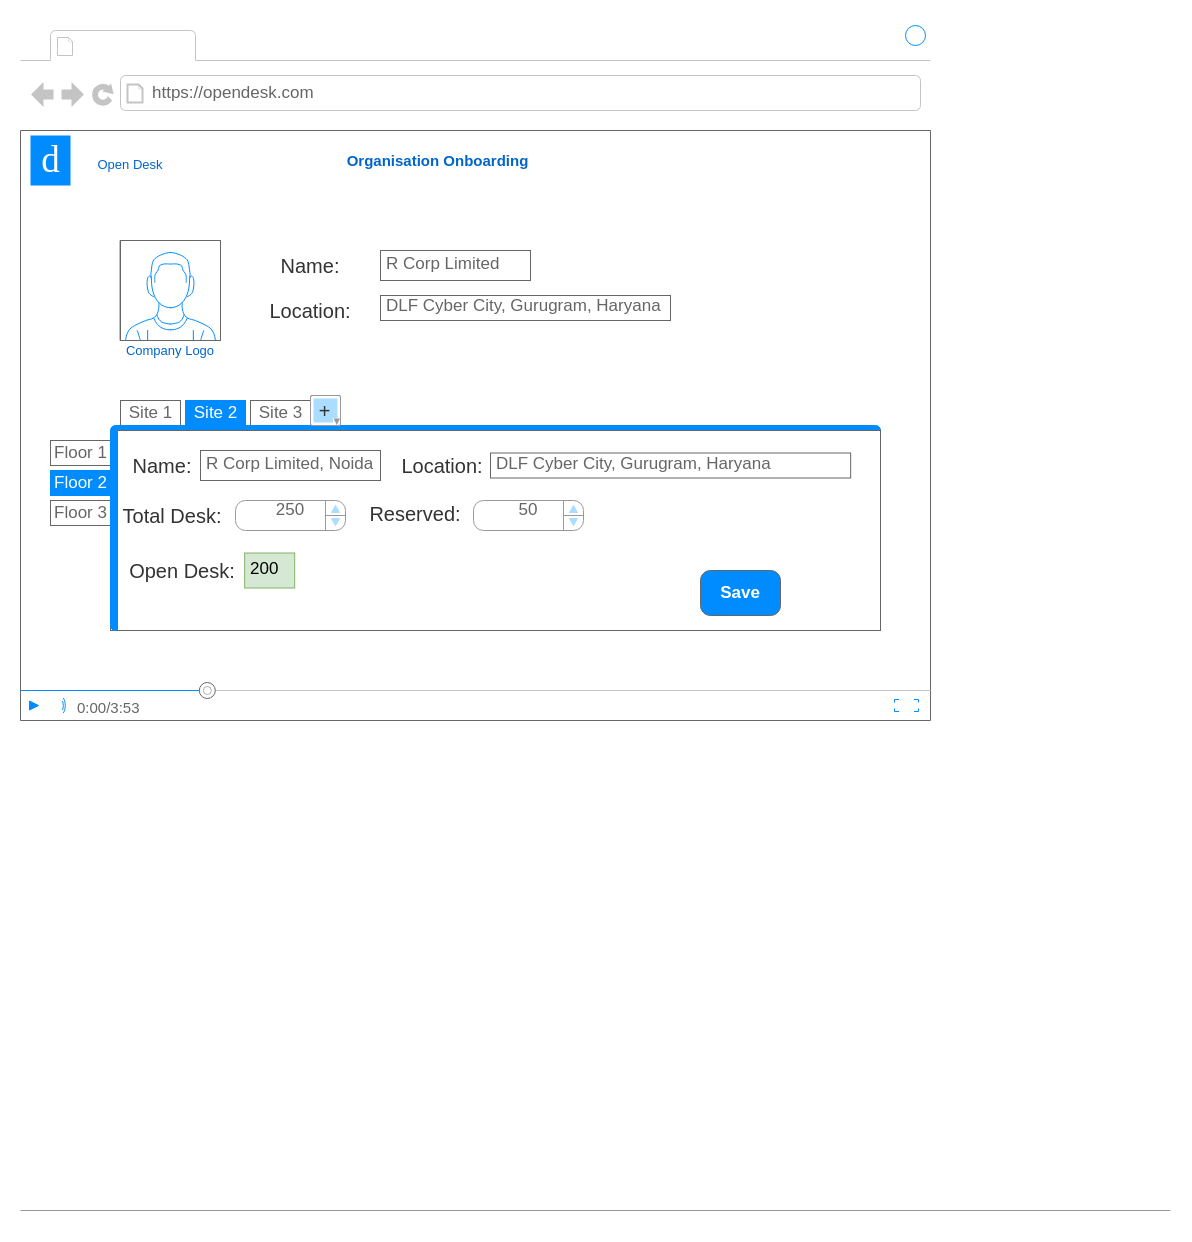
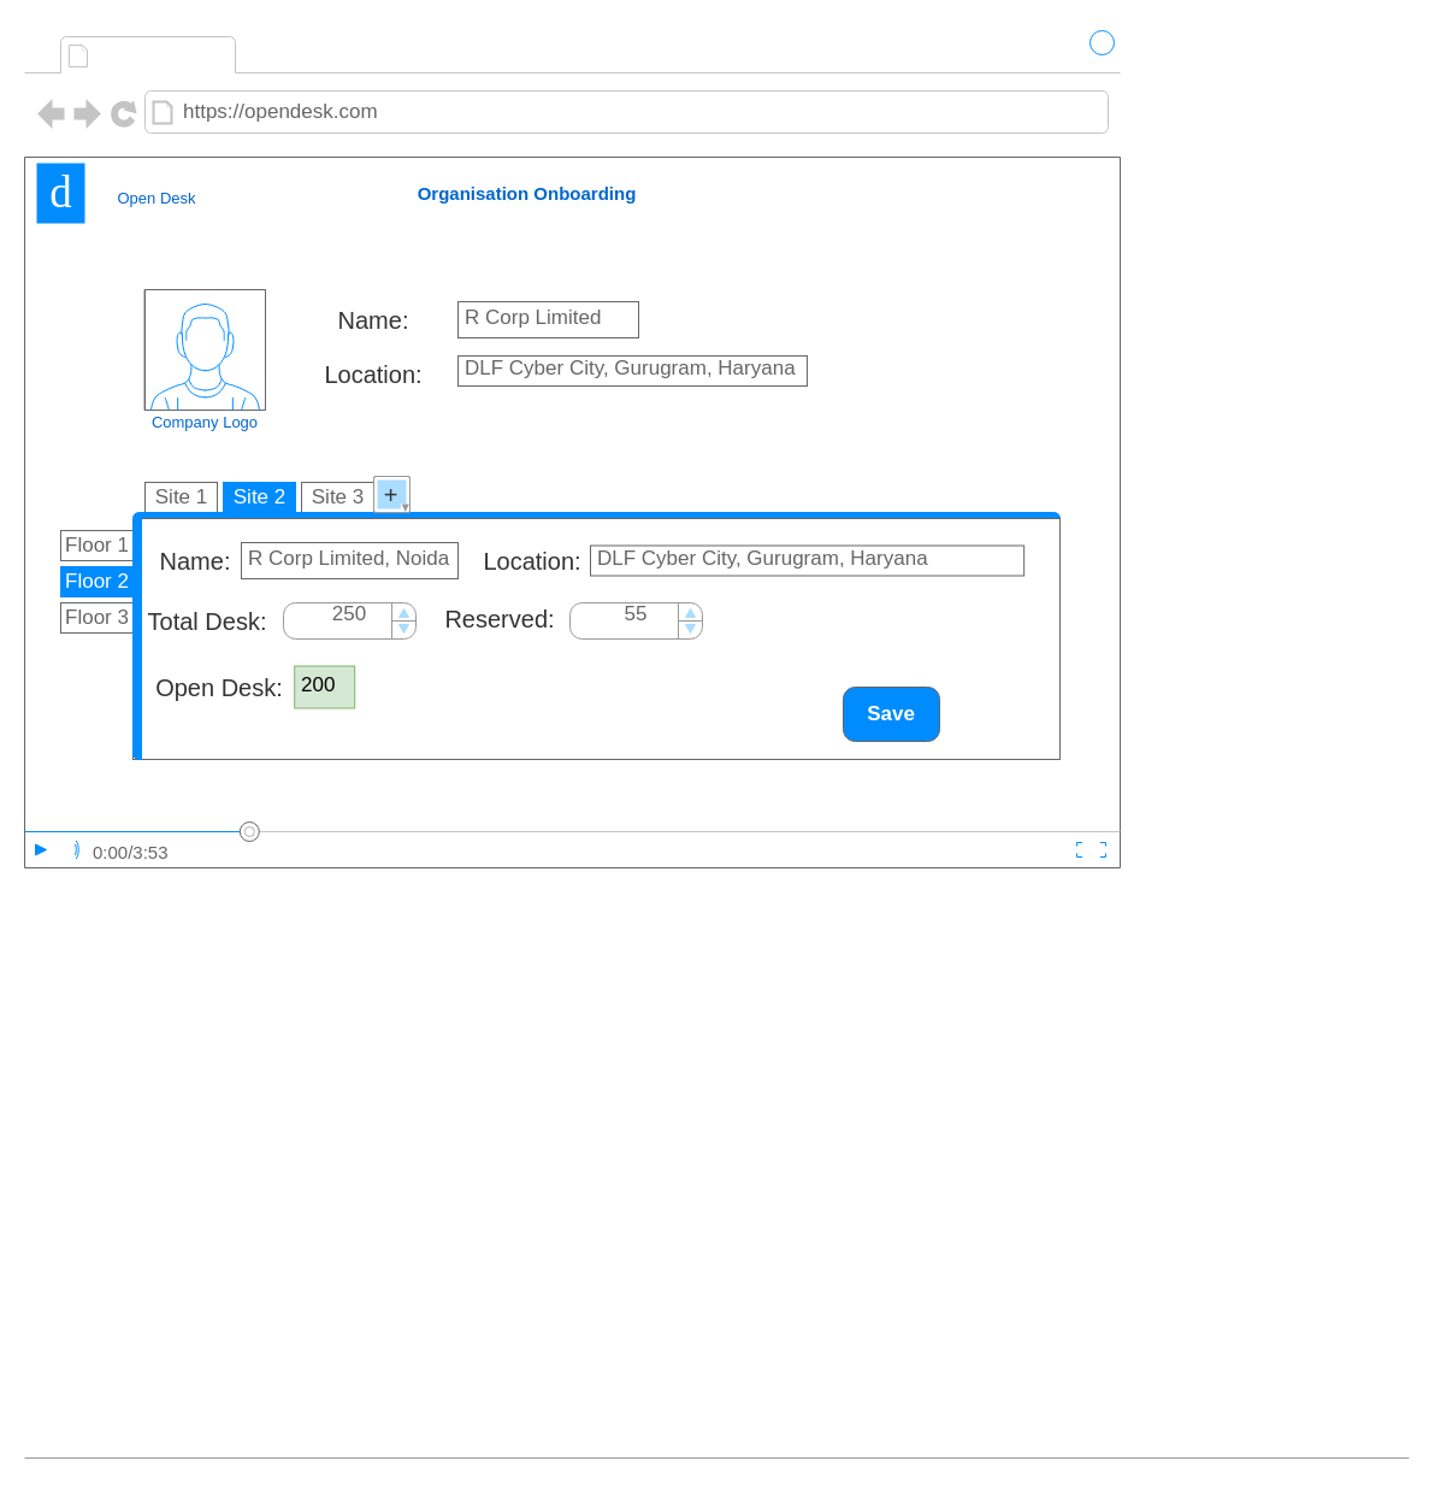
  <mxCell id="0" />
  <mxCell id="1" parent="0" />
  <mxCell id="2" value="" style="strokeWidth=1;shadow=0;dashed=0;align=center;html=1;shape=mxgraph.mockup.containers.browserWindow;rSize=0;strokeColor2=#008cff;strokeColor3=#c4c4c4;mainText=,;recursiveResize=0;strokeColor=#FFFFFF;fontColor=#FFFFFF;" parent="1" vertex="1"><mxGeometry x="20" y="20" width="910" height="1020" as="geometry" /></mxCell>
  <mxCell id="3" value="https://opendesk.com" style="strokeWidth=1;shadow=0;dashed=0;align=center;html=1;shape=mxgraph.mockup.containers.anchor;rSize=0;fontSize=17;fontColor=#666666;align=left;" parent="2" vertex="1"><mxGeometry x="130" y="60" width="250" height="26" as="geometry" /></mxCell>
  <mxCell id="4" value="" style="verticalLabelPosition=bottom;shadow=0;dashed=0;align=center;html=1;verticalAlign=top;strokeWidth=1;shape=mxgraph.mockup.containers.videoPlayer;strokeColor=#666666;strokeColor2=#008cff;strokeColor3=#c4c4c4;textColor=#666666;fillColor2=#008cff;barHeight=30;barPos=20;" parent="2" vertex="1"><mxGeometry y="110" width="910" height="590" as="geometry" /></mxCell>
  <mxCell id="5" value="Open Desk" style="text;html=1;strokeColor=none;fillColor=none;align=center;verticalAlign=middle;whiteSpace=wrap;rounded=0;fontSize=13;fontColor=#0066CC;" parent="2" vertex="1"><mxGeometry x="60" y="133.5" width="100" height="20" as="geometry" /></mxCell>
  <mxCell id="6" value="" style="verticalLabelPosition=bottom;shadow=0;dashed=0;align=center;html=1;verticalAlign=top;strokeWidth=1;shape=mxgraph.mockup.markup.line;strokeColor=#999999;fillColor=#008CFF;fontSize=13;fontColor=#0066CC;" parent="2" vertex="1"><mxGeometry y="1180" width="1150" height="20" as="geometry" /></mxCell>
  <mxCell id="7" value="d" style="text;html=1;align=center;verticalAlign=middle;resizable=0;points=[];autosize=1;fontSize=37;fontFamily=Tahoma;fillColor=#008CFF;fontColor=#FFFFFF;" parent="2" vertex="1"><mxGeometry x="10" y="115" width="40" height="50" as="geometry" /></mxCell>
  <mxCell id="8" value="&lt;b&gt;&lt;font style=&quot;font-size: 15px&quot;&gt;Organisation Onboarding&lt;/font&gt;&lt;/b&gt;" style="text;html=1;strokeColor=none;fillColor=none;align=center;verticalAlign=middle;whiteSpace=wrap;rounded=0;fontSize=13;fontColor=#0066CC;" parent="2" vertex="1"><mxGeometry x="325" y="130" width="185" height="20" as="geometry" /></mxCell>
  <mxCell id="9" value="" style="verticalLabelPosition=bottom;shadow=0;dashed=0;align=center;html=1;verticalAlign=top;strokeWidth=1;shape=mxgraph.mockup.containers.userMale;strokeColor=#666666;strokeColor2=#008cff;" parent="2" vertex="1"><mxGeometry x="100" y="220" width="100" height="100" as="geometry" /></mxCell>
  <mxCell id="10" value="Company Logo" style="text;html=1;strokeColor=none;fillColor=none;align=center;verticalAlign=middle;whiteSpace=wrap;rounded=0;fontSize=13;fontColor=#0066CC;" parent="2" vertex="1"><mxGeometry x="100" y="320" width="100" height="20" as="geometry" /></mxCell>
  <mxCell id="11" value="R Corp Limited" style="strokeWidth=1;shadow=0;dashed=0;align=center;html=1;shape=mxgraph.mockup.text.textBox;fontColor=#666666;align=left;fontSize=17;spacingLeft=4;spacingTop=-3;strokeColor=#666666;mainText=" parent="2" vertex="1"><mxGeometry x="360" y="230" width="150" height="30" as="geometry" /></mxCell>
  <mxCell id="12" value="&lt;font style=&quot;font-size: 20px&quot; color=&quot;#333333&quot;&gt;Name:&lt;/font&gt;" style="text;html=1;strokeColor=none;fillColor=none;align=center;verticalAlign=middle;whiteSpace=wrap;rounded=0;fontSize=13;fontColor=#0066CC;" parent="2" vertex="1"><mxGeometry x="240" y="235" width="100" height="20" as="geometry" /></mxCell>
  <mxCell id="13" value="&lt;font style=&quot;font-size: 20px&quot; color=&quot;#333333&quot;&gt;Location:&lt;/font&gt;" style="text;html=1;strokeColor=none;fillColor=none;align=center;verticalAlign=middle;whiteSpace=wrap;rounded=0;fontSize=13;fontColor=#0066CC;" parent="2" vertex="1"><mxGeometry x="240" y="280" width="100" height="20" as="geometry" /></mxCell>
  <mxCell id="14" value="DLF Cyber City, Gurugram, Haryana&amp;nbsp;" style="strokeWidth=1;shadow=0;dashed=0;align=center;html=1;shape=mxgraph.mockup.text.textBox;fontColor=#666666;align=left;fontSize=17;spacingLeft=4;spacingTop=-3;strokeColor=#666666;mainText=" parent="2" vertex="1"><mxGeometry x="360" y="275" width="290" height="25" as="geometry" /></mxCell>
  <mxCell id="15" value="" style="strokeWidth=1;shadow=0;dashed=0;align=center;html=1;shape=mxgraph.mockup.containers.marginRect2;rectMarginTop=32;strokeColor=#666666;gradientColor=none;" parent="2" vertex="1"><mxGeometry x="90" y="380" width="770" height="230" as="geometry" /></mxCell>
  <mxCell id="16" value="Site 1" style="strokeColor=inherit;fillColor=inherit;gradientColor=inherit;strokeWidth=1;shadow=0;dashed=0;align=center;html=1;shape=mxgraph.mockup.containers.rrect;rSize=0;fontSize=17;fontColor=#666666;gradientColor=none;" parent="15" vertex="1"><mxGeometry width="60" height="25" relative="1" as="geometry"><mxPoint x="10" as="offset" /></mxGeometry></mxCell>
  <mxCell id="17" value="Site 2" style="strokeWidth=1;shadow=0;dashed=0;align=center;html=1;shape=mxgraph.mockup.containers.rrect;rSize=0;fontSize=17;fontColor=#ffffff;strokeColor=#008cff;fillColor=#008cff;" parent="15" vertex="1"><mxGeometry width="60" height="25" relative="1" as="geometry"><mxPoint x="75" as="offset" /></mxGeometry></mxCell>
  <mxCell id="18" value="Site 3" style="strokeColor=inherit;fillColor=inherit;gradientColor=inherit;strokeWidth=1;shadow=0;dashed=0;align=center;html=1;shape=mxgraph.mockup.containers.rrect;rSize=0;fontSize=17;fontColor=#666666;gradientColor=none;" parent="15" vertex="1"><mxGeometry width="60" height="25" relative="1" as="geometry"><mxPoint x="140" as="offset" /></mxGeometry></mxCell>
  <mxCell id="19" value="" style="strokeWidth=1;shadow=0;dashed=0;align=center;html=1;shape=mxgraph.mockup.containers.topButton;rSize=5;strokeColor=#008cff;fillColor=#008cff;gradientColor=none;resizeWidth=1;movable=0;deletable=1;" parent="15" vertex="1"><mxGeometry width="770" height="7" relative="1" as="geometry"><mxPoint y="25" as="offset" /></mxGeometry></mxCell>
  <mxCell id="20" value="" style="strokeWidth=1;shadow=0;dashed=0;align=center;html=1;shape=mxgraph.mockup.containers.marginRect2;rectMarginLeft=67;strokeColor=#666666;gradientColor=none;" parent="15" vertex="1"><mxGeometry x="-60" y="30" width="830" height="200" as="geometry" /></mxCell>
  <mxCell id="21" value="Floor 1" style="strokeColor=inherit;fillColor=inherit;gradientColor=inherit;strokeWidth=1;shadow=0;dashed=0;align=center;html=1;shape=mxgraph.mockup.containers.rrect;rSize=0;fontSize=17;fontColor=#666666;" parent="20" vertex="1"><mxGeometry width="60" height="25" relative="1" as="geometry"><mxPoint y="10" as="offset" /></mxGeometry></mxCell>
  <mxCell id="22" value="Floor 2" style="strokeWidth=1;shadow=0;dashed=0;align=center;html=1;shape=mxgraph.mockup.containers.rrect;rSize=0;fontSize=17;fontColor=#ffffff;strokeColor=#008cff;fillColor=#008cff;" parent="20" vertex="1"><mxGeometry width="60" height="25" relative="1" as="geometry"><mxPoint y="40" as="offset" /></mxGeometry></mxCell>
  <mxCell id="23" value="Floor 3" style="strokeColor=inherit;fillColor=inherit;gradientColor=inherit;strokeWidth=1;shadow=0;dashed=0;align=center;html=1;shape=mxgraph.mockup.containers.rrect;rSize=0;fontSize=17;fontColor=#666666;" parent="20" vertex="1"><mxGeometry width="60" height="25" relative="1" as="geometry"><mxPoint y="70" as="offset" /></mxGeometry></mxCell>
  <mxCell id="24" value="" style="strokeWidth=1;shadow=0;dashed=0;align=center;html=1;shape=mxgraph.mockup.containers.leftButton;rSize=5;strokeColor=#008cff;fillColor=#008cff;resizeHeight=1;movable=0;deletable=0;" parent="20" vertex="1"><mxGeometry width="7" height="200" relative="1" as="geometry"><mxPoint x="60" as="offset" /></mxGeometry></mxCell>
  <mxCell id="25" value="&lt;font color=&quot;#333333&quot;&gt;&lt;span style=&quot;font-size: 20px&quot;&gt;Open Desk:&lt;/span&gt;&lt;/font&gt;" style="text;html=1;strokeColor=none;fillColor=none;align=center;verticalAlign=middle;whiteSpace=wrap;rounded=0;fontSize=13;fontColor=#0066CC;" parent="20" vertex="1"><mxGeometry x="69.999" y="130" width="124.194" height="20" as="geometry" /></mxCell>
  <mxCell id="26" value="200" style="strokeWidth=1;shadow=0;dashed=0;align=center;html=1;shape=mxgraph.mockup.text.textBox;align=left;fontSize=17;spacingLeft=4;spacingTop=-3;strokeColor=#82b366;mainText=;fillColor=#d5e8d4;" parent="20" vertex="1"><mxGeometry x="194.19" y="122.5" width="50" height="35" as="geometry" /></mxCell>
  <mxCell id="27" value="Save" style="strokeWidth=1;shadow=0;dashed=0;align=center;html=1;shape=mxgraph.mockup.buttons.button;strokeColor=#666666;fontColor=#ffffff;mainText=;buttonStyle=round;fontSize=17;fontStyle=1;fillColor=#008cff;whiteSpace=wrap;" parent="20" vertex="1"><mxGeometry x="650" y="140" width="80" height="45" as="geometry" /></mxCell>
  <mxCell id="28" value="" style="verticalLabelPosition=bottom;shadow=0;dashed=0;align=center;html=1;verticalAlign=top;strokeWidth=1;shape=mxgraph.mockup.forms.colorPicker;chosenColor=#aaddff;" parent="2" vertex="1"><mxGeometry x="290" y="375" width="30" height="30" as="geometry" /></mxCell>
  <mxCell id="29" value="&lt;font color=&quot;#333333&quot;&gt;&lt;span style=&quot;font-size: 20px&quot;&gt;+&lt;/span&gt;&lt;/font&gt;" style="text;html=1;strokeColor=none;fillColor=none;align=center;verticalAlign=middle;whiteSpace=wrap;rounded=0;fontSize=13;fontColor=#0066CC;" parent="2" vertex="1"><mxGeometry x="291.45" y="378" width="27.1" height="24" as="geometry" /></mxCell>
  <mxCell id="30" value="R Corp Limited, Noida" style="strokeWidth=1;shadow=0;dashed=0;align=center;html=1;shape=mxgraph.mockup.text.textBox;fontColor=#666666;align=left;fontSize=17;spacingLeft=4;spacingTop=-3;strokeColor=#666666;mainText=" parent="1" vertex="1"><mxGeometry x="200" y="450" width="180" height="30" as="geometry" /></mxCell>
  <mxCell id="31" value="&lt;font style=&quot;font-size: 20px&quot; color=&quot;#333333&quot;&gt;Name:&lt;/font&gt;" style="text;html=1;strokeColor=none;fillColor=none;align=center;verticalAlign=middle;whiteSpace=wrap;rounded=0;fontSize=13;fontColor=#0066CC;" parent="1" vertex="1"><mxGeometry x="99.999" y="455" width="124.194" height="20" as="geometry" /></mxCell>
  <mxCell id="32" value="&lt;font style=&quot;font-size: 20px&quot; color=&quot;#333333&quot;&gt;Location:&lt;/font&gt;" style="text;html=1;strokeColor=none;fillColor=none;align=center;verticalAlign=middle;whiteSpace=wrap;rounded=0;fontSize=13;fontColor=#0066CC;" parent="1" vertex="1"><mxGeometry x="379.997" y="455" width="124.194" height="20" as="geometry" /></mxCell>
  <mxCell id="33" value="DLF Cyber City, Gurugram, Haryana&amp;nbsp;" style="strokeWidth=1;shadow=0;dashed=0;align=center;html=1;shape=mxgraph.mockup.text.textBox;fontColor=#666666;align=left;fontSize=17;spacingLeft=4;spacingTop=-3;strokeColor=#666666;mainText=" parent="1" vertex="1"><mxGeometry x="489.999" y="452.5" width="360.161" height="25" as="geometry" /></mxCell>
  <mxCell id="34" value="250" style="strokeWidth=1;shadow=0;dashed=0;align=center;html=1;shape=mxgraph.mockup.forms.spinner;strokeColor=#999999;spinLayout=right;spinStyle=normal;adjStyle=triangle;fillColor=#aaddff;fontSize=17;fontColor=#666666;mainText=;html=1;overflow=fill;" parent="1" vertex="1"><mxGeometry x="235" y="500" width="110" height="30" as="geometry" /></mxCell>
  <mxCell id="35" value="&lt;font style=&quot;font-size: 20px&quot; color=&quot;#333333&quot;&gt;Total Desk:&lt;/font&gt;" style="text;html=1;strokeColor=none;fillColor=none;align=center;verticalAlign=middle;whiteSpace=wrap;rounded=0;fontSize=13;fontColor=#0066CC;" parent="1" vertex="1"><mxGeometry x="109.999" y="505" width="124.194" height="20" as="geometry" /></mxCell>
- <mxCell id="36" value="50" style="strokeWidth=1;shadow=0;dashed=0;align=center;html=1;shape=mxgraph.mockup.forms.spinner;strokeColor=#999999;spinLayout=right;spinStyle=normal;adjStyle=triangle;fillColor=#aaddff;fontSize=17;fontColor=#666666;mainText=;html=1;overflow=fill;" parent="1" vertex="1"><mxGeometry x="473" y="500" width="110" height="30" as="geometry" /></mxCell>
+ <mxCell id="36" value="55" style="strokeWidth=1;shadow=0;dashed=0;align=center;html=1;shape=mxgraph.mockup.forms.spinner;strokeColor=#999999;spinLayout=right;spinStyle=normal;adjStyle=triangle;fillColor=#aaddff;fontSize=17;fontColor=#666666;mainText=;html=1;overflow=fill;" parent="1" vertex="1"><mxGeometry x="473" y="500" width="110" height="30" as="geometry" /></mxCell>
  <mxCell id="37" value="&lt;font color=&quot;#333333&quot;&gt;&lt;span style=&quot;font-size: 20px&quot;&gt;Reserved:&lt;/span&gt;&lt;/font&gt;" style="text;html=1;strokeColor=none;fillColor=none;align=center;verticalAlign=middle;whiteSpace=wrap;rounded=0;fontSize=13;fontColor=#0066CC;" parent="1" vertex="1"><mxGeometry x="352.999" y="503" width="124.194" height="20" as="geometry" /></mxCell>
